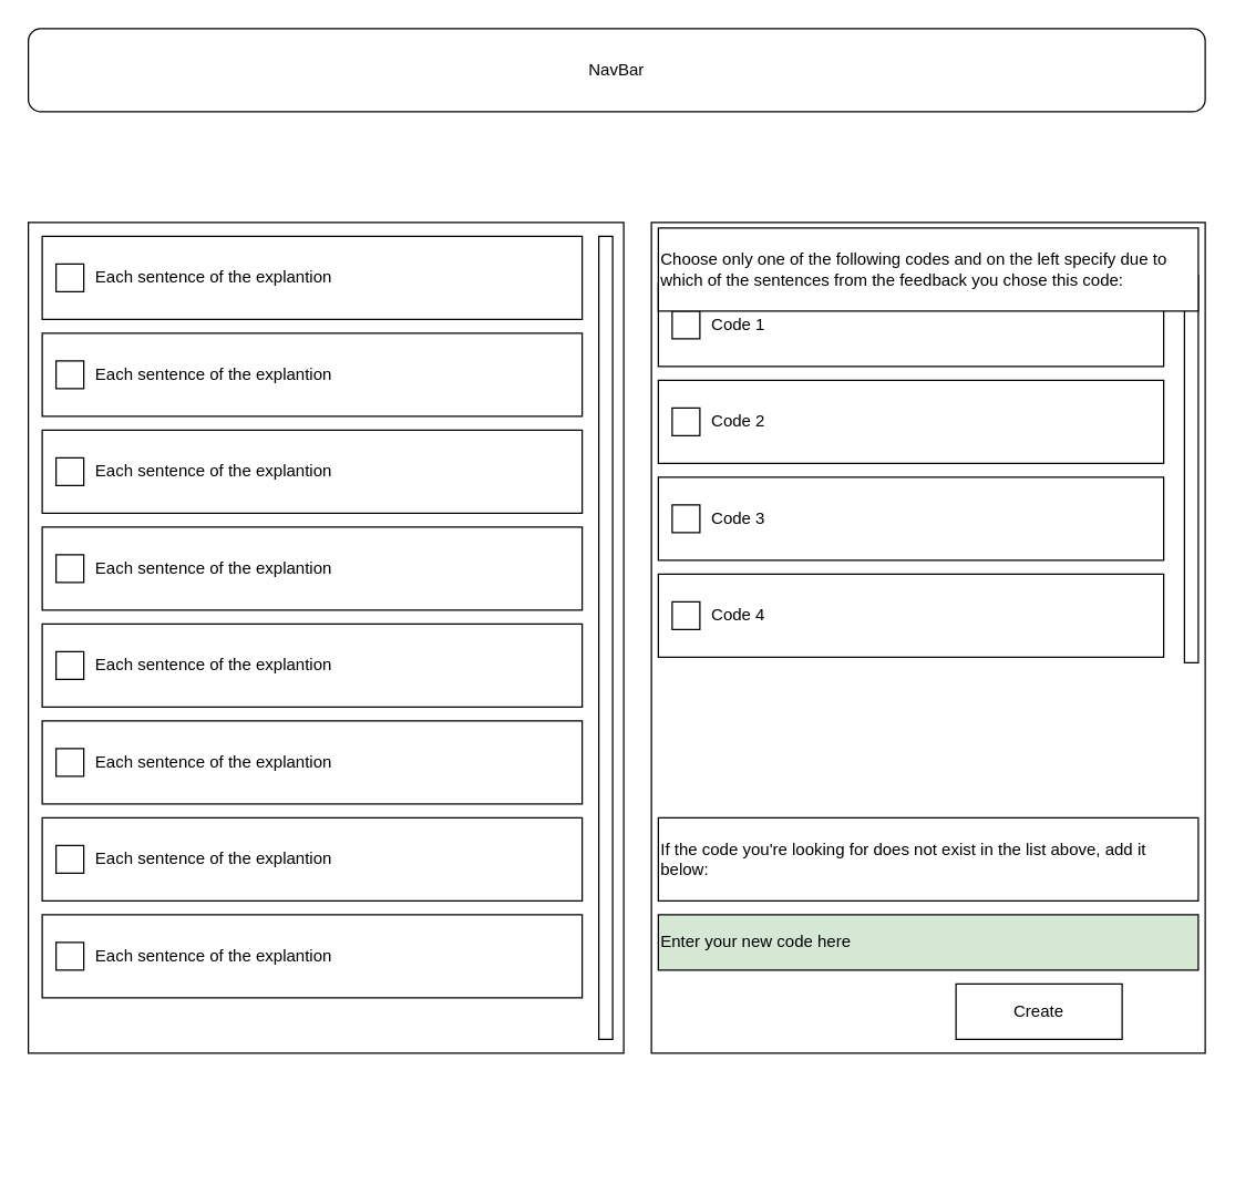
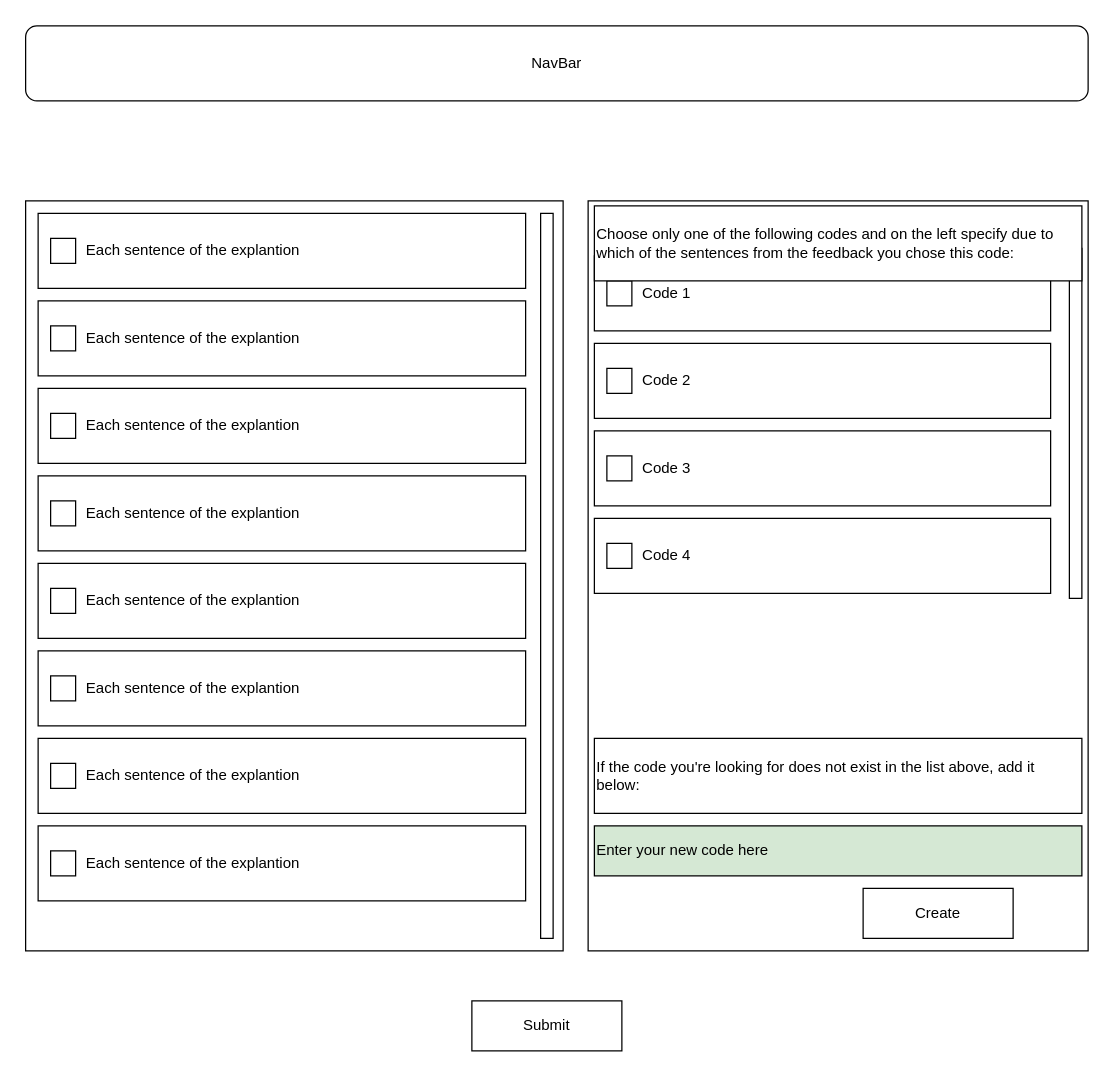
  <mxCell id="0" />
  <mxCell id="1" parent="0" />
+ <mxCell id="2" value="Submit" style="rounded=0;whiteSpace=wrap;html=1;" vertex="1" parent="1"><mxGeometry x="377" y="800" width="120" height="40" as="geometry" /></mxCell>
  <mxCell id="3" value="" style="rounded=0;whiteSpace=wrap;html=1;" vertex="1" parent="1"><mxGeometry y="160" width="430" height="600" as="geometry" x="20" /></mxCell>
  <mxCell id="4" value="NavBar" style="whiteSpace=wrap;html=1;rounded=1;" vertex="1" parent="1"><mxGeometry y="20" width="850" height="60" as="geometry" x="20" /></mxCell>
  <mxCell id="5" value="" style="rounded=0;whiteSpace=wrap;html=1;" vertex="1" parent="1"><mxGeometry x="470" y="160" width="400" height="600" as="geometry" /></mxCell>
  <mxCell id="6" value="&amp;nbsp; &amp;nbsp; &amp;nbsp; &amp;nbsp; &amp;nbsp; &amp;nbsp;Each sentence of the explantion" style="rounded=0;whiteSpace=wrap;html=1;align=left;" vertex="1" parent="1"><mxGeometry x="30" y="170" width="390" height="60" as="geometry" /></mxCell>
  <mxCell id="7" value="" style="rounded=0;whiteSpace=wrap;html=1;" vertex="1" parent="1"><mxGeometry x="40" y="190" width="20" height="20" as="geometry" /></mxCell>
  <mxCell id="8" value="&amp;nbsp; &amp;nbsp; &amp;nbsp; &amp;nbsp; &amp;nbsp; &amp;nbsp;Each sentence of the explantion" style="rounded=0;whiteSpace=wrap;html=1;align=left;" vertex="1" parent="1"><mxGeometry x="30" y="240" width="390" height="60" as="geometry" /></mxCell>
  <mxCell id="9" value="" style="rounded=0;whiteSpace=wrap;html=1;" vertex="1" parent="1"><mxGeometry x="40" y="260" width="20" height="20" as="geometry" /></mxCell>
  <mxCell id="10" value="&amp;nbsp; &amp;nbsp; &amp;nbsp; &amp;nbsp; &amp;nbsp; &amp;nbsp;Each sentence of the explantion" style="rounded=0;whiteSpace=wrap;html=1;align=left;" vertex="1" parent="1"><mxGeometry x="30" y="310" width="390" height="60" as="geometry" /></mxCell>
  <mxCell id="11" value="" style="rounded=0;whiteSpace=wrap;html=1;" vertex="1" parent="1"><mxGeometry x="40" y="330" width="20" height="20" as="geometry" /></mxCell>
  <mxCell id="12" value="&amp;nbsp; &amp;nbsp; &amp;nbsp; &amp;nbsp; &amp;nbsp; &amp;nbsp;Each sentence of the explantion" style="rounded=0;whiteSpace=wrap;html=1;align=left;" vertex="1" parent="1"><mxGeometry x="30" y="380" width="390" height="60" as="geometry" /></mxCell>
  <mxCell id="13" value="" style="rounded=0;whiteSpace=wrap;html=1;" vertex="1" parent="1"><mxGeometry x="40" y="400" width="20" height="20" as="geometry" /></mxCell>
  <mxCell id="14" value="&amp;nbsp; &amp;nbsp; &amp;nbsp; &amp;nbsp; &amp;nbsp; &amp;nbsp;Each sentence of the explantion" style="rounded=0;whiteSpace=wrap;html=1;align=left;" vertex="1" parent="1"><mxGeometry x="30" y="450" width="390" height="60" as="geometry" /></mxCell>
  <mxCell id="15" value="" style="rounded=0;whiteSpace=wrap;html=1;" vertex="1" parent="1"><mxGeometry x="40" y="470" width="20" height="20" as="geometry" /></mxCell>
  <mxCell id="16" value="&amp;nbsp; &amp;nbsp; &amp;nbsp; &amp;nbsp; &amp;nbsp; &amp;nbsp;Each sentence of the explantion" style="rounded=0;whiteSpace=wrap;html=1;align=left;" vertex="1" parent="1"><mxGeometry x="30" y="520" width="390" height="60" as="geometry" /></mxCell>
  <mxCell id="17" value="" style="rounded=0;whiteSpace=wrap;html=1;" vertex="1" parent="1"><mxGeometry x="40" y="540" width="20" height="20" as="geometry" /></mxCell>
  <mxCell id="18" value="&amp;nbsp; &amp;nbsp; &amp;nbsp; &amp;nbsp; &amp;nbsp; &amp;nbsp;Each sentence of the explantion" style="rounded=0;whiteSpace=wrap;html=1;align=left;" vertex="1" parent="1"><mxGeometry x="30" y="590" width="390" height="60" as="geometry" /></mxCell>
  <mxCell id="19" value="" style="rounded=0;whiteSpace=wrap;html=1;" vertex="1" parent="1"><mxGeometry x="40" y="610" width="20" height="20" as="geometry" /></mxCell>
  <mxCell id="20" value="&amp;nbsp; &amp;nbsp; &amp;nbsp; &amp;nbsp; &amp;nbsp; &amp;nbsp;Each sentence of the explantion" style="rounded=0;whiteSpace=wrap;html=1;align=left;" vertex="1" parent="1"><mxGeometry x="30" y="660" width="390" height="60" as="geometry" /></mxCell>
  <mxCell id="21" value="" style="rounded=0;whiteSpace=wrap;html=1;" vertex="1" parent="1"><mxGeometry x="40" y="680" width="20" height="20" as="geometry" /></mxCell>
  <mxCell id="22" value="" style="rounded=0;whiteSpace=wrap;html=1;" vertex="1" parent="1"><mxGeometry x="432" y="170" width="10" height="580" as="geometry" /></mxCell>
  <mxCell id="23" value="&amp;nbsp; &amp;nbsp; &amp;nbsp; &amp;nbsp; &amp;nbsp; &amp;nbsp;Code 1" style="rounded=0;whiteSpace=wrap;html=1;align=left;" vertex="1" parent="1"><mxGeometry x="475" y="204" width="365" height="60" as="geometry" /></mxCell>
  <mxCell id="24" value="" style="rounded=0;whiteSpace=wrap;html=1;" vertex="1" parent="1"><mxGeometry x="485" y="224" width="20" height="20" as="geometry" /></mxCell>
  <mxCell id="25" value="&amp;nbsp; &amp;nbsp; &amp;nbsp; &amp;nbsp; &amp;nbsp; &amp;nbsp;Code 2" style="rounded=0;whiteSpace=wrap;html=1;align=left;" vertex="1" parent="1"><mxGeometry x="475" y="274" width="365" height="60" as="geometry" /></mxCell>
  <mxCell id="26" value="" style="rounded=0;whiteSpace=wrap;html=1;" vertex="1" parent="1"><mxGeometry x="485" y="294" width="20" height="20" as="geometry" /></mxCell>
  <mxCell id="27" value="&amp;nbsp; &amp;nbsp; &amp;nbsp; &amp;nbsp; &amp;nbsp; &amp;nbsp;Code 3" style="rounded=0;whiteSpace=wrap;html=1;align=left;" vertex="1" parent="1"><mxGeometry x="475" y="344" width="365" height="60" as="geometry" /></mxCell>
  <mxCell id="28" value="" style="rounded=0;whiteSpace=wrap;html=1;" vertex="1" parent="1"><mxGeometry x="485" y="364" width="20" height="20" as="geometry" /></mxCell>
  <mxCell id="29" value="&amp;nbsp; &amp;nbsp; &amp;nbsp; &amp;nbsp; &amp;nbsp; &amp;nbsp;Code 4" style="rounded=0;whiteSpace=wrap;html=1;align=left;" vertex="1" parent="1"><mxGeometry x="475" y="414" width="365" height="60" as="geometry" /></mxCell>
  <mxCell id="30" value="" style="rounded=0;whiteSpace=wrap;html=1;" vertex="1" parent="1"><mxGeometry x="485" y="434" width="20" height="20" as="geometry" /></mxCell>
  <mxCell id="31" value="If the code you're looking for does not exist in the list above, add it below:" style="rounded=0;whiteSpace=wrap;html=1;align=left;" vertex="1" parent="1"><mxGeometry x="475" y="590" width="390" height="60" as="geometry" /></mxCell>
  <mxCell id="32" value="Enter your new code here" style="rounded=0;whiteSpace=wrap;html=1;align=left;fillColor=#d5e8d4;" vertex="1" parent="1"><mxGeometry x="475" y="660" width="390" height="40" as="geometry" /></mxCell>
  <mxCell id="33" value="" style="rounded=0;whiteSpace=wrap;html=1;" vertex="1" parent="1"><mxGeometry x="855" y="198" width="10" height="280" as="geometry" /></mxCell>
  <mxCell id="34" value="Choose only one of the following codes and on the left specify due to which of the sentences from the feedback you chose this code:" style="rounded=0;whiteSpace=wrap;html=1;align=left;" vertex="1" parent="1"><mxGeometry x="475" y="164" width="390" height="60" as="geometry" /></mxCell>
  <mxCell id="35" value="Create" style="rounded=0;whiteSpace=wrap;html=1;" vertex="1" parent="1"><mxGeometry x="690" y="710" width="120" height="40" as="geometry" /></mxCell>
